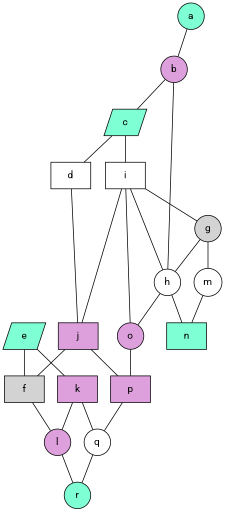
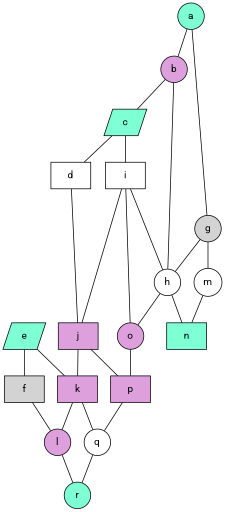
  graph {
    fontname=Roboto
    node [fillcolor=plum fontname=Roboto shape=circle style=filled]
    edge [fontname=Roboto]
    a [fillcolor=aquamarine]
    b
    g [fillcolor=lightgrey]
    c [fillcolor=aquamarine shape=parallelogram]
    h [fillcolor=white]
    m [fillcolor=white]
    d [fillcolor=white shape=box]
    i [fillcolor=white shape=box]
    n [fillcolor=aquamarine shape=box]
    o
    j [shape=box]
    e [fillcolor=aquamarine shape=parallelogram]
    f [fillcolor=lightgrey shape=box]
    k [shape=box]
    p [shape=box]
    l
    q [fillcolor=white]
    r [fillcolor=aquamarine]
    a -- b
-   i -- g
+   a -- g
    b -- c
    b -- h
    g -- h
    g -- m
    c -- d
    c -- i
    h -- i
    h -- n
    h -- o
    m -- n
    d -- j
    i -- o
    i -- j
    o -- p
-   j -- f
+   j -- k
    j -- p
    e -- f
    e -- k
    f -- l
    k -- l
    k -- q
    p -- q
    l -- r
    q -- r
  }
